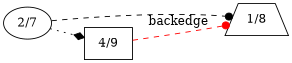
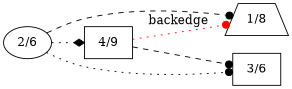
  digraph {
    rankdir=LR
    node [shape=box]
    edge [arrowhead=dot style=dashed]
    "1/8" [shape=trapezium]
-   "2/7" [shape=ellipse]
+   "2/7" [shape=ellipse label="2/6"]
    n3 [label="4/9"]
+   "3/6"
    "2/7" -> "1/8"
    "2/7" -> n3 [arrowhead=diamond style=dotted]
-   n3 -> "1/8" [color=red label=backedge]
+   "2/7" -> "3/6" [style=dotted]
+   n3 -> "1/8" [color=red label=backedge style=dotted]
+   n3 -> "3/6"
  }
